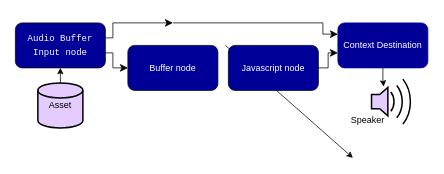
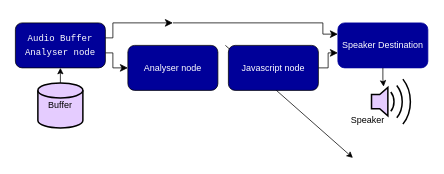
  <mxCell id="0" />
  <mxCell id="1" parent="0" />
- <mxCell id="2" value="&lt;div style=&quot;font-family: Menlo, Monaco, &amp;quot;Courier New&amp;quot;, monospace; line-height: 18px; white-space: pre;&quot;&gt;&lt;font style=&quot;background-color: rgb(0, 0, 153);&quot; color=&quot;#ffffff&quot;&gt;Audio Buffer&lt;/font&gt;&lt;/div&gt;&lt;div style=&quot;font-family: Menlo, Monaco, &amp;quot;Courier New&amp;quot;, monospace; line-height: 18px; white-space: pre;&quot;&gt;&lt;font style=&quot;background-color: rgb(0, 0, 153);&quot; color=&quot;#ffffff&quot;&gt;Input node&lt;/font&gt;&lt;/div&gt;" style="rounded=1;whiteSpace=wrap;html=1;fillColor=#000099;" parent="1" vertex="1"><mxGeometry y="30" width="120" height="60" as="geometry" x="20" /></mxCell>
- <mxCell id="3" value="&lt;span style=&quot;background-color: rgb(0, 0, 153);&quot;&gt;&lt;font color=&quot;#ffffff&quot;&gt;Context Destination&lt;/font&gt;&lt;/span&gt;" style="rounded=1;whiteSpace=wrap;html=1;fillColor=#000099;strokeColor=#000099;" parent="1" vertex="1"><mxGeometry x="450" y="30" width="120" height="60" as="geometry" /></mxCell>
+ <mxCell id="2" value="&lt;div style=&quot;font-family: Menlo, Monaco, &amp;quot;Courier New&amp;quot;, monospace; line-height: 18px; white-space: pre;&quot;&gt;&lt;font style=&quot;background-color: rgb(0, 0, 153);&quot; color=&quot;#ffffff&quot;&gt;Audio Buffer&lt;/font&gt;&lt;/div&gt;&lt;div style=&quot;font-family: Menlo, Monaco, &amp;quot;Courier New&amp;quot;, monospace; line-height: 18px; white-space: pre;&quot;&gt;&lt;font style=&quot;background-color: rgb(0, 0, 153);&quot; color=&quot;#ffffff&quot;&gt;Analyser node&lt;/font&gt;&lt;/div&gt;" style="rounded=1;whiteSpace=wrap;html=1;fillColor=#000099;" parent="1" vertex="1"><mxGeometry y="30" width="120" height="60" as="geometry" x="20" /></mxCell>
+ <mxCell id="3" value="&lt;span style=&quot;background-color: rgb(0, 0, 153);&quot;&gt;&lt;font color=&quot;#ffffff&quot;&gt;Speaker Destination&lt;/font&gt;&lt;/span&gt;" style="rounded=1;whiteSpace=wrap;html=1;fillColor=#000099;strokeColor=#000099;" parent="1" vertex="1"><mxGeometry x="450" y="30" width="120" height="60" as="geometry" /></mxCell>
  <mxCell id="4" value="" style="endArrow=classic;html=1;rounded=0;exitX=1;exitY=0.5;exitDx=0;exitDy=0;entryX=0;entryY=0.5;entryDx=0;entryDy=0;" parent="1" edge="1"><mxGeometry width="50" height="50" relative="1" as="geometry"><mxPoint x="300" y="60" as="sourcePoint" /><mxPoint x="470" y="210" as="targetPoint" /></mxGeometry></mxCell>
- <mxCell id="5" value="&lt;span style=&quot;background-color: rgb(229, 204, 255);&quot;&gt;Asset&lt;/span&gt;" style="strokeWidth=2;html=1;shape=mxgraph.flowchart.database;whiteSpace=wrap;fillColor=#E5CCFF;" parent="1" vertex="1"><mxGeometry x="50" y="110" width="60" height="60" as="geometry" /></mxCell>
+ <mxCell id="5" value="&lt;span style=&quot;background-color: rgb(229, 204, 255);&quot;&gt;Buffer&lt;/span&gt;" style="strokeWidth=2;html=1;shape=mxgraph.flowchart.database;whiteSpace=wrap;fillColor=#E5CCFF;" parent="1" vertex="1"><mxGeometry x="50" y="110" width="60" height="60" as="geometry" /></mxCell>
  <mxCell id="6" value="" style="endArrow=classic;html=1;rounded=0;entryX=0.5;entryY=1;entryDx=0;entryDy=0;" parent="1" target="2" edge="1"><mxGeometry width="50" height="50" relative="1" as="geometry"><mxPoint x="80" y="110" as="sourcePoint" /><mxPoint x="670" y="200" as="targetPoint" /></mxGeometry></mxCell>
  <mxCell id="7" value="" style="html=1;verticalLabelPosition=bottom;align=center;labelBackgroundColor=#ffffff;verticalAlign=top;strokeWidth=2;strokeColor=#000000;shadow=0;dashed=0;shape=mxgraph.ios7.icons.volume_2;pointerEvents=1;fillColor=#E5CCFF;" parent="1" vertex="1"><mxGeometry x="494.85" y="105" width="55.15" height="60" as="geometry" /></mxCell>
  <mxCell id="8" value="" style="endArrow=classic;html=1;rounded=0;exitX=0.5;exitY=1;exitDx=0;exitDy=0;" parent="1" source="3" edge="1"><mxGeometry width="50" height="50" relative="1" as="geometry"><mxPoint x="510" y="100" as="sourcePoint" /><mxPoint x="511" y="115" as="targetPoint" /><Array as="points"><mxPoint x="510" y="105" /></Array></mxGeometry></mxCell>
  <mxCell id="9" value="Speaker" style="text;html=1;align=center;verticalAlign=middle;whiteSpace=wrap;rounded=0;" parent="1" vertex="1"><mxGeometry x="460" y="150" width="60" height="20" as="geometry" /></mxCell>
- <mxCell id="10" value="&lt;span style=&quot;background-color: rgb(0, 0, 153);&quot;&gt;&lt;font color=&quot;#ffffff&quot;&gt;Buffer node&lt;/font&gt;&lt;/span&gt;" style="rounded=1;whiteSpace=wrap;html=1;fillColor=#000099;" vertex="1" parent="1"><mxGeometry x="170" y="60" width="120" height="60" as="geometry" /></mxCell>
+ <mxCell id="10" value="&lt;span style=&quot;background-color: rgb(0, 0, 153);&quot;&gt;&lt;font color=&quot;#ffffff&quot;&gt;Analyser node&lt;/font&gt;&lt;/span&gt;" style="rounded=1;whiteSpace=wrap;html=1;fillColor=#000099;" vertex="1" parent="1"><mxGeometry x="170" y="60" width="120" height="60" as="geometry" /></mxCell>
  <mxCell id="11" value="" style="edgeStyle=elbowEdgeStyle;elbow=horizontal;endArrow=classic;html=1;curved=0;rounded=0;endSize=8;startSize=8;" edge="1" parent="1"><mxGeometry width="50" height="50" relative="1" as="geometry"><mxPoint x="140" y="50" as="sourcePoint" /><mxPoint x="230" y="30" as="targetPoint" /><Array as="points"><mxPoint x="150" y="30" /></Array></mxGeometry></mxCell>
  <mxCell id="12" value="" style="edgeStyle=elbowEdgeStyle;elbow=horizontal;endArrow=classic;html=1;curved=0;rounded=0;endSize=8;startSize=8;entryX=0;entryY=0.25;entryDx=0;entryDy=0;" edge="1" parent="1" target="3"><mxGeometry width="50" height="50" relative="1" as="geometry"><mxPoint x="230" y="30" as="sourcePoint" /><mxPoint x="440" y="52" as="targetPoint" /><Array as="points"><mxPoint x="430" y="20" /></Array></mxGeometry></mxCell>
  <mxCell id="13" value="" style="edgeStyle=elbowEdgeStyle;elbow=horizontal;endArrow=classic;html=1;curved=0;rounded=0;endSize=8;startSize=8;entryX=0;entryY=0.5;entryDx=0;entryDy=0;" edge="1" parent="1" target="10"><mxGeometry width="50" height="50" relative="1" as="geometry"><mxPoint x="140" y="70" as="sourcePoint" /><mxPoint x="220" y="100" as="targetPoint" /><Array as="points"><mxPoint x="150" y="50" /></Array></mxGeometry></mxCell>
  <mxCell id="14" value="&lt;span style=&quot;background-color: rgb(0, 0, 153);&quot;&gt;&lt;font color=&quot;#ffffff&quot;&gt;Javascript node&lt;/font&gt;&lt;/span&gt;" style="rounded=1;whiteSpace=wrap;html=1;fillColor=#000099;" vertex="1" parent="1"><mxGeometry x="304" y="60" width="120" height="60" as="geometry" /></mxCell>
  <mxCell id="15" value="" style="edgeStyle=elbowEdgeStyle;elbow=horizontal;endArrow=classic;html=1;curved=0;rounded=0;endSize=8;startSize=8;exitX=1;exitY=0.5;exitDx=0;exitDy=0;" edge="1" parent="1"><mxGeometry width="50" height="50" relative="1" as="geometry"><mxPoint x="424" y="90" as="sourcePoint" /><mxPoint x="450" y="70" as="targetPoint" /><Array as="points" /></mxGeometry></mxCell>
